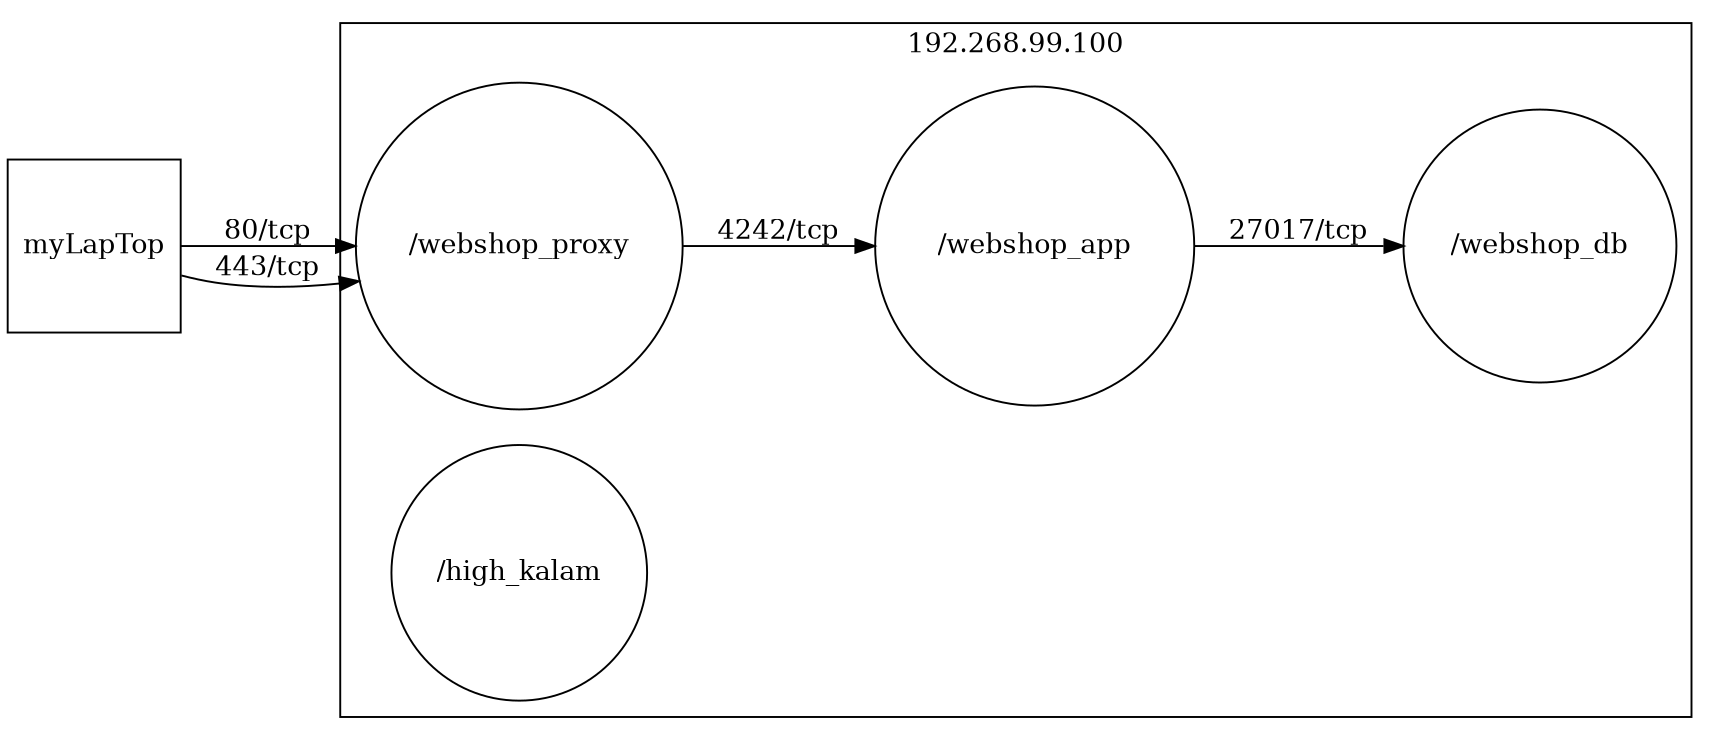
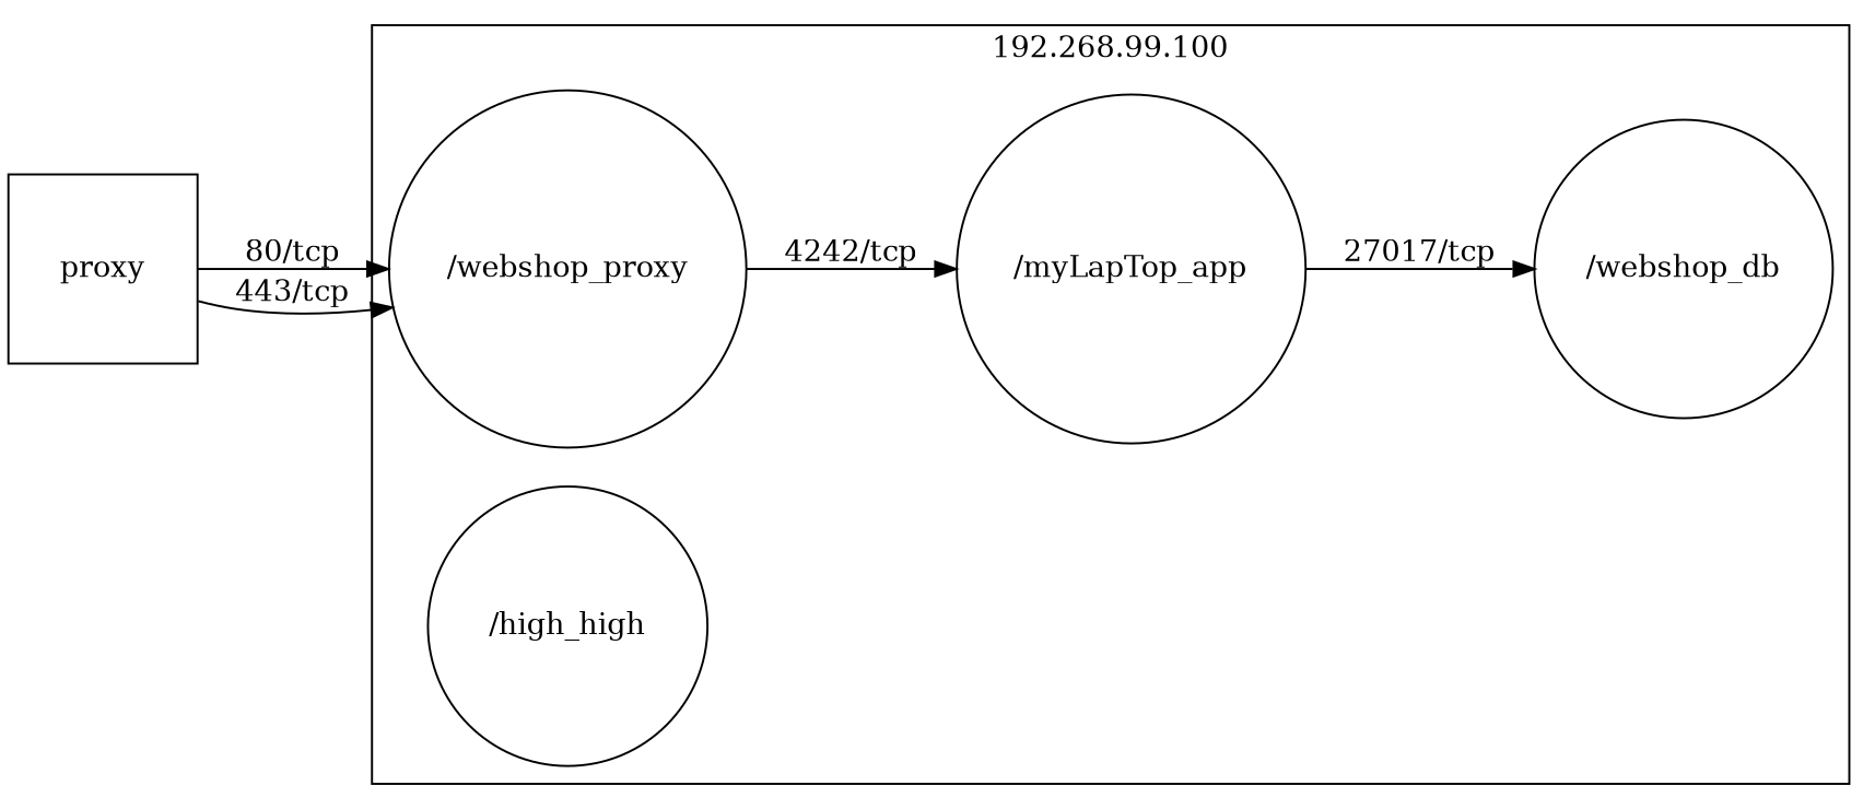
  digraph {
    rankdir=LR
    node [shape=circle]
-   "/webshop_app"
+   "/webshop_app" [label="/myLapTop_app"]
    "/webshop_db"
    "/webshop_proxy"
-   "/high_kalam"
-   myLapTop [shape=square]
+   "/high_kalam" [label="/high_high"]
+   myLapTop [shape=square label=proxy]
    subgraph cluster_1 {
      label="192.268.99.100"
      "/webshop_app"
      "/webshop_db"
      "/webshop_proxy"
      "/high_kalam"
    }
    "/webshop_app" -> "/webshop_db" [label="27017/tcp"]
    "/webshop_proxy" -> "/webshop_app" [label="4242/tcp"]
    myLapTop -> "/webshop_proxy" [label="80/tcp"]
    myLapTop -> "/webshop_proxy" [label="443/tcp"]
  }
